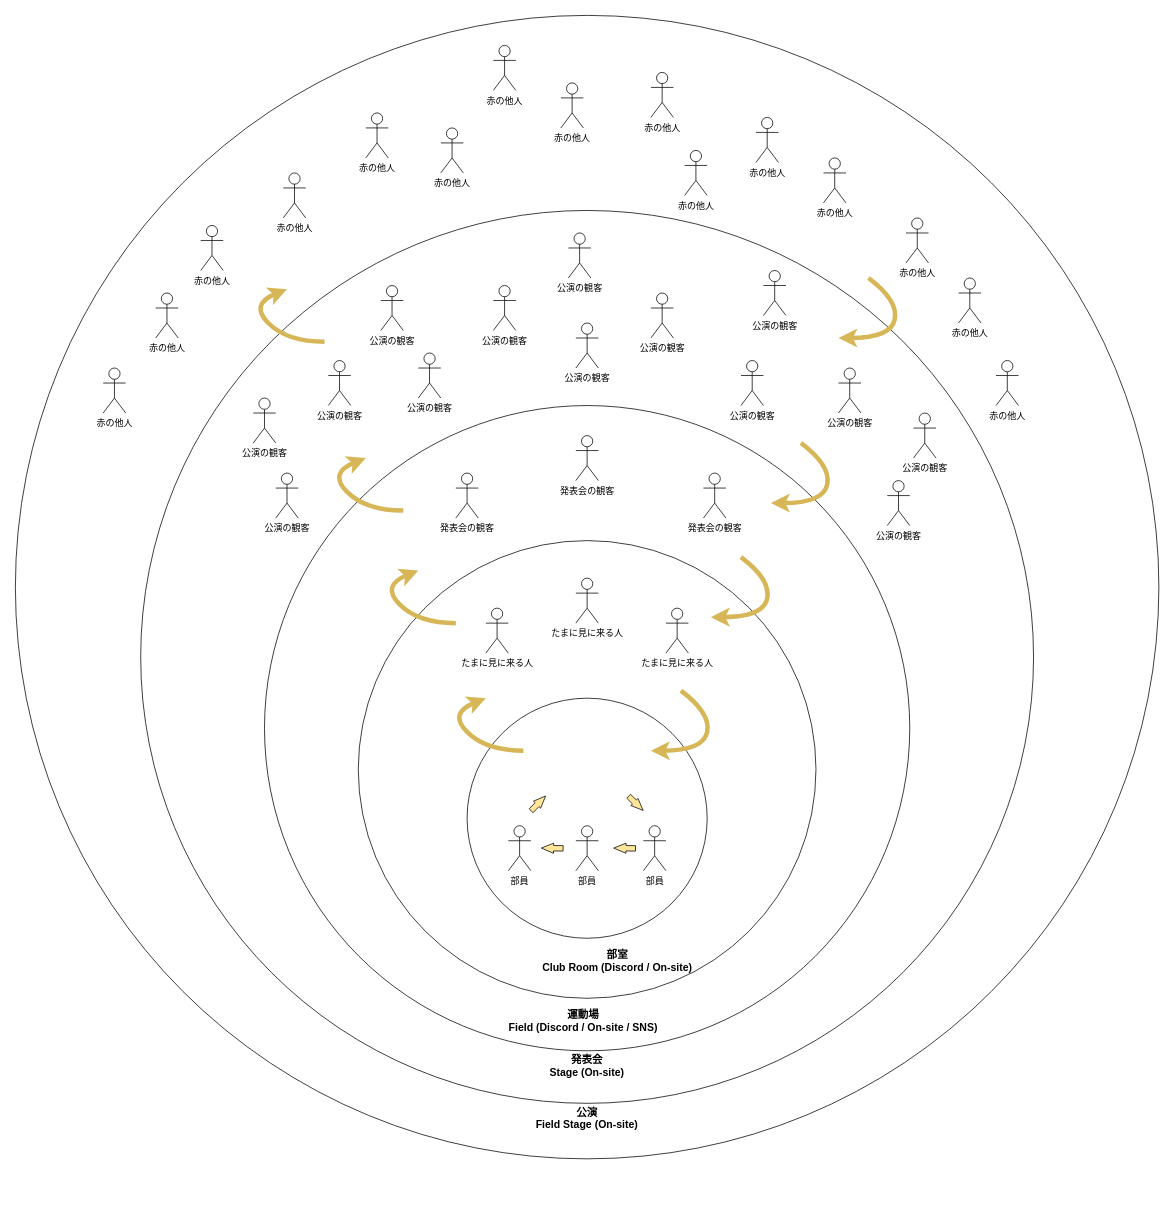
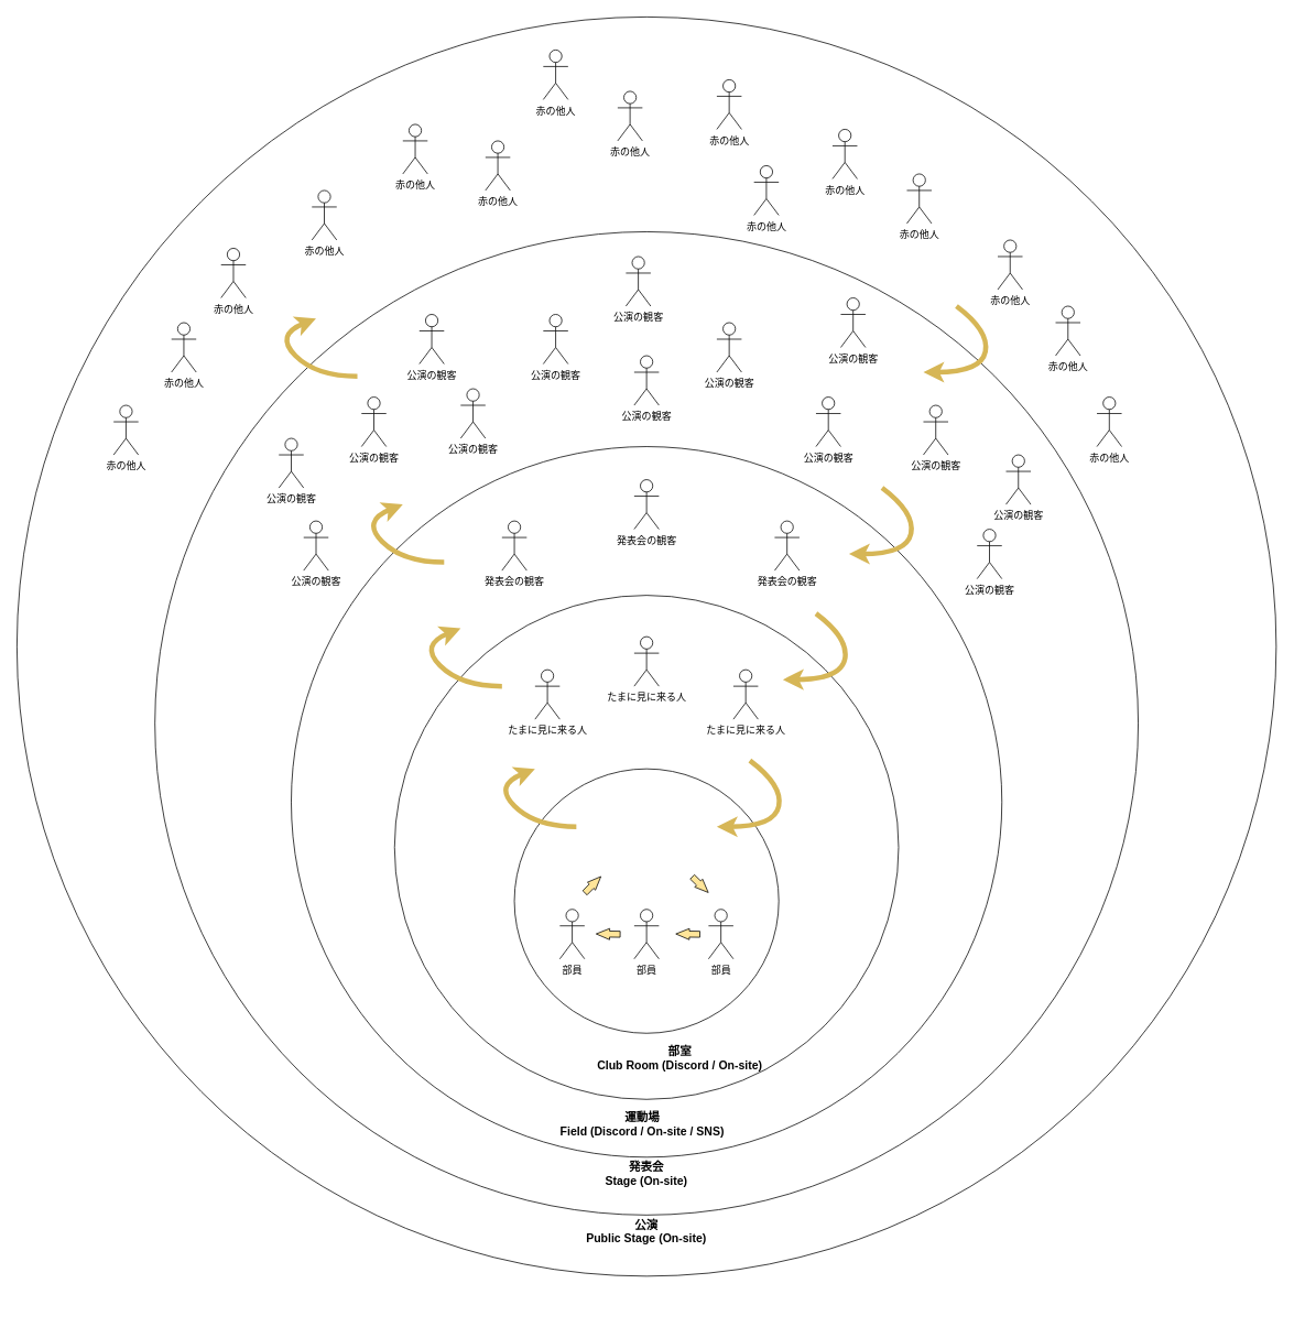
  <mxCell id="0" />
  <mxCell id="1" parent="0" />
  <mxCell id="2" value="" style="group;movable=1;resizable=1;rotatable=1;deletable=1;editable=1;locked=0;connectable=1;" connectable="0" vertex="1" parent="1"><mxGeometry x="20" y="20" width="1524" height="1564" as="geometry" /></mxCell>
  <mxCell id="3" value="" style="ellipse;whiteSpace=wrap;html=1;aspect=fixed;movable=1;resizable=1;rotatable=1;deletable=1;editable=1;locked=0;connectable=1;" vertex="1" parent="2"><mxGeometry width="1524" height="1524" as="geometry" /></mxCell>
  <mxCell id="4" value="" style="ellipse;whiteSpace=wrap;html=1;aspect=fixed;movable=1;resizable=1;rotatable=1;deletable=1;editable=1;locked=0;connectable=1;" vertex="1" parent="2"><mxGeometry x="167" y="260" width="1190" height="1190" as="geometry" /></mxCell>
  <mxCell id="5" value="" style="ellipse;whiteSpace=wrap;html=1;aspect=fixed;movable=1;resizable=1;rotatable=1;deletable=1;editable=1;locked=0;connectable=1;" vertex="1" parent="2"><mxGeometry x="332" y="520" width="860" height="860" as="geometry" /></mxCell>
  <mxCell id="6" value="" style="ellipse;whiteSpace=wrap;html=1;aspect=fixed;movable=1;resizable=1;rotatable=1;deletable=1;editable=1;locked=0;connectable=1;" vertex="1" parent="2"><mxGeometry x="457" y="700" width="610" height="610" as="geometry" /></mxCell>
  <mxCell id="7" value="" style="group;movable=1;resizable=1;rotatable=1;deletable=1;editable=1;locked=0;connectable=1;" connectable="0" vertex="1" parent="2"><mxGeometry x="602" y="910" width="320" height="372" as="geometry" /></mxCell>
  <mxCell id="8" value="" style="group;movable=1;resizable=1;rotatable=1;deletable=1;editable=1;locked=0;connectable=1;" connectable="0" vertex="1" parent="7"><mxGeometry width="320" height="320" as="geometry" /></mxCell>
  <mxCell id="9" value="" style="ellipse;whiteSpace=wrap;html=1;aspect=fixed;movable=1;resizable=1;rotatable=1;deletable=1;editable=1;locked=0;connectable=1;" vertex="1" parent="8"><mxGeometry width="320" height="320" as="geometry" /></mxCell>
  <mxCell id="10" value="部員" style="shape=umlActor;verticalLabelPosition=bottom;verticalAlign=top;html=1;outlineConnect=0;movable=1;resizable=1;rotatable=1;deletable=1;editable=1;locked=0;connectable=1;" vertex="1" parent="8"><mxGeometry x="55" y="170" width="30" height="60" as="geometry" /></mxCell>
  <mxCell id="11" value="部員" style="shape=umlActor;verticalLabelPosition=bottom;verticalAlign=top;html=1;outlineConnect=0;movable=1;resizable=1;rotatable=1;deletable=1;editable=1;locked=0;connectable=1;" vertex="1" parent="8"><mxGeometry x="145" y="170" width="30" height="60" as="geometry" /></mxCell>
  <mxCell id="12" value="部員" style="shape=umlActor;verticalLabelPosition=bottom;verticalAlign=top;html=1;outlineConnect=0;movable=1;resizable=1;rotatable=1;deletable=1;editable=1;locked=0;connectable=1;" vertex="1" parent="8"><mxGeometry x="235" y="170" width="30" height="60" as="geometry" /></mxCell>
  <mxCell id="13" value="" style="shape=flexArrow;endArrow=classic;html=1;rounded=0;fillColor=#FFE599;width=7.273;endSize=5.091;endWidth=5.197;movable=1;resizable=1;rotatable=1;deletable=1;editable=1;locked=0;connectable=1;" edge="1" parent="8"><mxGeometry width="50" height="50" relative="1" as="geometry"><mxPoint x="225" y="200.21" as="sourcePoint" /><mxPoint x="195" y="199.78" as="targetPoint" /></mxGeometry></mxCell>
  <mxCell id="14" value="" style="shape=flexArrow;endArrow=classic;html=1;rounded=0;fillColor=#FFE599;width=7.273;endSize=5.091;endWidth=5.197;movable=1;resizable=1;rotatable=1;deletable=1;editable=1;locked=0;connectable=1;" edge="1" parent="8"><mxGeometry width="50" height="50" relative="1" as="geometry"><mxPoint x="128.5" y="200.18" as="sourcePoint" /><mxPoint x="98.5" y="199.75" as="targetPoint" /></mxGeometry></mxCell>
  <mxCell id="15" value="" style="shape=flexArrow;endArrow=classic;html=1;rounded=0;fillColor=#FFE599;width=7.273;endSize=5.091;endWidth=5.197;movable=1;resizable=1;rotatable=1;deletable=1;editable=1;locked=0;connectable=1;" edge="1" parent="8"><mxGeometry width="50" height="50" relative="1" as="geometry"><mxPoint x="85" y="150.43" as="sourcePoint" /><mxPoint x="105" y="130" as="targetPoint" /></mxGeometry></mxCell>
  <mxCell id="16" value="" style="shape=flexArrow;endArrow=classic;html=1;rounded=0;fillColor=#FFE599;width=7.273;endSize=5.091;endWidth=5.197;movable=1;resizable=1;rotatable=1;deletable=1;editable=1;locked=0;connectable=1;" edge="1" parent="8"><mxGeometry width="50" height="50" relative="1" as="geometry"><mxPoint x="215" y="130.43" as="sourcePoint" /><mxPoint x="235" y="150" as="targetPoint" /></mxGeometry></mxCell>
  <mxCell id="17" value="&lt;span style=&quot;font-size: 14px;&quot;&gt;&lt;b&gt;部室&lt;br&gt;Club Room (Discord / On-site)&lt;/b&gt;&lt;/span&gt;" style="text;html=1;align=center;verticalAlign=middle;whiteSpace=wrap;rounded=0;movable=1;resizable=1;rotatable=1;deletable=1;editable=1;locked=0;connectable=1;" vertex="1" parent="7"><mxGeometry x="90.63" y="330" width="218.75" height="40" as="geometry" /></mxCell>
  <mxCell id="18" value="たまに見に来る人" style="shape=umlActor;verticalLabelPosition=bottom;verticalAlign=top;html=1;outlineConnect=0;movable=1;resizable=1;rotatable=1;deletable=1;editable=1;locked=0;connectable=1;" vertex="1" parent="2"><mxGeometry x="747" y="750" width="30" height="60" as="geometry" /></mxCell>
  <mxCell id="19" value="たまに見に来る人" style="shape=umlActor;verticalLabelPosition=bottom;verticalAlign=top;html=1;outlineConnect=0;movable=1;resizable=1;rotatable=1;deletable=1;editable=1;locked=0;connectable=1;" vertex="1" parent="2"><mxGeometry x="627" y="790" width="30" height="60" as="geometry" /></mxCell>
  <mxCell id="20" value="たまに見に来る人" style="shape=umlActor;verticalLabelPosition=bottom;verticalAlign=top;html=1;outlineConnect=0;movable=1;resizable=1;rotatable=1;deletable=1;editable=1;locked=0;connectable=1;" vertex="1" parent="2"><mxGeometry x="867" y="790" width="30" height="60" as="geometry" /></mxCell>
  <mxCell id="21" value="" style="curved=1;endArrow=classic;html=1;rounded=0;fillColor=#fff2cc;strokeColor=#d6b656;strokeWidth=6;movable=1;resizable=1;rotatable=1;deletable=1;editable=1;locked=0;connectable=1;" edge="1" parent="2"><mxGeometry width="50" height="50" relative="1" as="geometry"><mxPoint x="677" y="980" as="sourcePoint" /><mxPoint x="627" y="910" as="targetPoint" /><Array as="points"><mxPoint x="627" y="980" /><mxPoint x="577" y="930" /></Array></mxGeometry></mxCell>
  <mxCell id="22" value="" style="curved=1;endArrow=classic;html=1;rounded=0;strokeColor=#d6b656;strokeWidth=6;fillColor=#fff2cc;movable=1;resizable=1;rotatable=1;deletable=1;editable=1;locked=0;connectable=1;" edge="1" parent="2"><mxGeometry width="50" height="50" relative="1" as="geometry"><mxPoint x="887" y="900" as="sourcePoint" /><mxPoint x="847" y="980" as="targetPoint" /><Array as="points"><mxPoint x="927" y="930" /><mxPoint x="917" y="980" /></Array></mxGeometry></mxCell>
  <mxCell id="23" value="&lt;span style=&quot;font-size: 14px;&quot;&gt;&lt;b&gt;運動場&lt;/b&gt;&lt;/span&gt;&lt;br&gt;&lt;span style=&quot;font-size: 14px;&quot;&gt;&lt;b&gt;Field&lt;/b&gt;&lt;/span&gt;&lt;b style=&quot;font-size: 14px;&quot;&gt;&amp;nbsp;(Discord / On-site&lt;/b&gt;&lt;b style=&quot;font-size: 14px;&quot;&gt;&amp;nbsp;/ SNS&lt;/b&gt;&lt;b style=&quot;font-size: 14px;&quot;&gt;)&lt;/b&gt;" style="text;html=1;align=center;verticalAlign=middle;whiteSpace=wrap;rounded=0;movable=1;resizable=1;rotatable=1;deletable=1;editable=1;locked=0;connectable=1;" vertex="1" parent="2"><mxGeometry x="656.06" y="1320" width="201.87" height="40" as="geometry" /></mxCell>
  <mxCell id="24" value="発表会の観客" style="shape=umlActor;verticalLabelPosition=bottom;verticalAlign=top;html=1;outlineConnect=0;movable=1;resizable=1;rotatable=1;deletable=1;editable=1;locked=0;connectable=1;" vertex="1" parent="2"><mxGeometry x="587" y="610" width="30" height="60" as="geometry" /></mxCell>
  <mxCell id="25" value="発表会の観客" style="shape=umlActor;verticalLabelPosition=bottom;verticalAlign=top;html=1;outlineConnect=0;movable=1;resizable=1;rotatable=1;deletable=1;editable=1;locked=0;connectable=1;" vertex="1" parent="2"><mxGeometry x="747" y="560" width="30" height="60" as="geometry" /></mxCell>
  <mxCell id="26" value="発表会の観客" style="shape=umlActor;verticalLabelPosition=bottom;verticalAlign=top;html=1;outlineConnect=0;movable=1;resizable=1;rotatable=1;deletable=1;editable=1;locked=0;connectable=1;" vertex="1" parent="2"><mxGeometry x="917" y="610" width="30" height="60" as="geometry" /></mxCell>
  <mxCell id="27" value="" style="curved=1;endArrow=classic;html=1;rounded=0;fillColor=#fff2cc;strokeColor=#d6b656;strokeWidth=6;movable=1;resizable=1;rotatable=1;deletable=1;editable=1;locked=0;connectable=1;" edge="1" parent="2"><mxGeometry width="50" height="50" relative="1" as="geometry"><mxPoint x="587" y="810" as="sourcePoint" /><mxPoint x="537" y="740" as="targetPoint" /><Array as="points"><mxPoint x="537" y="810" /><mxPoint x="487" y="760" /></Array></mxGeometry></mxCell>
  <mxCell id="28" value="" style="curved=1;endArrow=classic;html=1;rounded=0;strokeColor=#d6b656;strokeWidth=6;fillColor=#fff2cc;movable=1;resizable=1;rotatable=1;deletable=1;editable=1;locked=0;connectable=1;" edge="1" parent="2"><mxGeometry width="50" height="50" relative="1" as="geometry"><mxPoint x="967" y="722" as="sourcePoint" /><mxPoint x="927" y="802" as="targetPoint" /><Array as="points"><mxPoint x="1007" y="752" /><mxPoint x="997" y="802" /></Array></mxGeometry></mxCell>
  <mxCell id="29" value="&lt;span style=&quot;font-size: 14px;&quot;&gt;&lt;b&gt;発表会&lt;/b&gt;&lt;/span&gt;&lt;br&gt;&lt;span style=&quot;font-size: 14px;&quot;&gt;&lt;b&gt;Stage&lt;/b&gt;&lt;/span&gt;&lt;b style=&quot;font-size: 14px;&quot;&gt;&amp;nbsp;(On-site&lt;/b&gt;&lt;b style=&quot;font-size: 14px;&quot;&gt;)&lt;/b&gt;" style="text;html=1;align=center;verticalAlign=middle;whiteSpace=wrap;rounded=0;movable=1;resizable=1;rotatable=1;deletable=1;editable=1;locked=0;connectable=1;" vertex="1" parent="2"><mxGeometry x="661.06" y="1380" width="201.87" height="40" as="geometry" /></mxCell>
  <mxCell id="30" value="公演の観客" style="shape=umlActor;verticalLabelPosition=bottom;verticalAlign=top;html=1;outlineConnect=0;movable=1;resizable=1;rotatable=1;deletable=1;editable=1;locked=0;connectable=1;" vertex="1" parent="2"><mxGeometry x="537" y="450" width="30" height="60" as="geometry" /></mxCell>
  <mxCell id="31" value="公演の観客" style="shape=umlActor;verticalLabelPosition=bottom;verticalAlign=top;html=1;outlineConnect=0;movable=1;resizable=1;rotatable=1;deletable=1;editable=1;locked=0;connectable=1;" vertex="1" parent="2"><mxGeometry x="637" y="360" width="30" height="60" as="geometry" /></mxCell>
  <mxCell id="32" value="公演の観客" style="shape=umlActor;verticalLabelPosition=bottom;verticalAlign=top;html=1;outlineConnect=0;movable=1;resizable=1;rotatable=1;deletable=1;editable=1;locked=0;connectable=1;" vertex="1" parent="2"><mxGeometry x="487" y="360" width="30" height="60" as="geometry" /></mxCell>
  <mxCell id="33" value="公演の観客" style="shape=umlActor;verticalLabelPosition=bottom;verticalAlign=top;html=1;outlineConnect=0;movable=1;resizable=1;rotatable=1;deletable=1;editable=1;locked=0;connectable=1;" vertex="1" parent="2"><mxGeometry x="997" y="340" width="30" height="60" as="geometry" /></mxCell>
  <mxCell id="34" value="公演の観客" style="shape=umlActor;verticalLabelPosition=bottom;verticalAlign=top;html=1;outlineConnect=0;movable=1;resizable=1;rotatable=1;deletable=1;editable=1;locked=0;connectable=1;" vertex="1" parent="2"><mxGeometry x="967" y="460" width="30" height="60" as="geometry" /></mxCell>
  <mxCell id="35" value="公演の観客" style="shape=umlActor;verticalLabelPosition=bottom;verticalAlign=top;html=1;outlineConnect=0;movable=1;resizable=1;rotatable=1;deletable=1;editable=1;locked=0;connectable=1;" vertex="1" parent="2"><mxGeometry x="747" y="410" width="30" height="60" as="geometry" /></mxCell>
  <mxCell id="36" value="公演の観客" style="shape=umlActor;verticalLabelPosition=bottom;verticalAlign=top;html=1;outlineConnect=0;movable=1;resizable=1;rotatable=1;deletable=1;editable=1;locked=0;connectable=1;" vertex="1" parent="2"><mxGeometry x="847" y="370" width="30" height="60" as="geometry" /></mxCell>
  <mxCell id="37" value="公演の観客" style="shape=umlActor;verticalLabelPosition=bottom;verticalAlign=top;html=1;outlineConnect=0;movable=1;resizable=1;rotatable=1;deletable=1;editable=1;locked=0;connectable=1;" vertex="1" parent="2"><mxGeometry x="417" y="460" width="30" height="60" as="geometry" /></mxCell>
  <mxCell id="38" value="公演の観客" style="shape=umlActor;verticalLabelPosition=bottom;verticalAlign=top;html=1;outlineConnect=0;movable=1;resizable=1;rotatable=1;deletable=1;editable=1;locked=0;connectable=1;" vertex="1" parent="2"><mxGeometry x="1097" y="470" width="30" height="60" as="geometry" /></mxCell>
  <mxCell id="39" value="公演の観客" style="shape=umlActor;verticalLabelPosition=bottom;verticalAlign=top;html=1;outlineConnect=0;movable=1;resizable=1;rotatable=1;deletable=1;editable=1;locked=0;connectable=1;" vertex="1" parent="2"><mxGeometry x="737" y="290" width="30" height="60" as="geometry" /></mxCell>
  <mxCell id="40" value="公演の観客" style="shape=umlActor;verticalLabelPosition=bottom;verticalAlign=top;html=1;outlineConnect=0;movable=1;resizable=1;rotatable=1;deletable=1;editable=1;locked=0;connectable=1;" vertex="1" parent="2"><mxGeometry x="1162" y="620" width="30" height="60" as="geometry" /></mxCell>
  <mxCell id="41" value="公演の観客" style="shape=umlActor;verticalLabelPosition=bottom;verticalAlign=top;html=1;outlineConnect=0;movable=1;resizable=1;rotatable=1;deletable=1;editable=1;locked=0;connectable=1;" vertex="1" parent="2"><mxGeometry x="317" y="510" width="30" height="60" as="geometry" /></mxCell>
  <mxCell id="42" value="公演の観客" style="shape=umlActor;verticalLabelPosition=bottom;verticalAlign=top;html=1;outlineConnect=0;movable=1;resizable=1;rotatable=1;deletable=1;editable=1;locked=0;connectable=1;" vertex="1" parent="2"><mxGeometry x="347" y="610" width="30" height="60" as="geometry" /></mxCell>
  <mxCell id="43" value="公演の観客" style="shape=umlActor;verticalLabelPosition=bottom;verticalAlign=top;html=1;outlineConnect=0;movable=1;resizable=1;rotatable=1;deletable=1;editable=1;locked=0;connectable=1;" vertex="1" parent="2"><mxGeometry x="1197" y="530" width="30" height="60" as="geometry" /></mxCell>
  <mxCell id="44" value="" style="curved=1;endArrow=classic;html=1;rounded=0;fillColor=#fff2cc;strokeColor=#d6b656;strokeWidth=6;movable=1;resizable=1;rotatable=1;deletable=1;editable=1;locked=0;connectable=1;" edge="1" parent="2"><mxGeometry width="50" height="50" relative="1" as="geometry"><mxPoint x="517" y="660" as="sourcePoint" /><mxPoint x="467" y="590" as="targetPoint" /><Array as="points"><mxPoint x="467" y="660" /><mxPoint x="417" y="610" /></Array></mxGeometry></mxCell>
  <mxCell id="45" value="" style="curved=1;endArrow=classic;html=1;rounded=0;strokeColor=#d6b656;strokeWidth=6;fillColor=#fff2cc;movable=1;resizable=1;rotatable=1;deletable=1;editable=1;locked=0;connectable=1;" edge="1" parent="2"><mxGeometry width="50" height="50" relative="1" as="geometry"><mxPoint x="1047" y="570" as="sourcePoint" /><mxPoint x="1007" y="650" as="targetPoint" /><Array as="points"><mxPoint x="1087" y="600" /><mxPoint x="1077" y="650" /></Array></mxGeometry></mxCell>
- <mxCell id="46" value="&lt;span style=&quot;font-size: 14px;&quot;&gt;&lt;b&gt;公演&lt;/b&gt;&lt;/span&gt;&lt;br&gt;&lt;span style=&quot;font-size: 14px;&quot;&gt;&lt;b&gt;Field Stage&lt;/b&gt;&lt;/span&gt;&lt;b style=&quot;font-size: 14px;&quot;&gt;&amp;nbsp;(On-site&lt;/b&gt;&lt;b style=&quot;font-size: 14px;&quot;&gt;)&lt;/b&gt;" style="text;html=1;align=center;verticalAlign=middle;whiteSpace=wrap;rounded=0;movable=1;resizable=1;rotatable=1;deletable=1;editable=1;locked=0;connectable=1;" vertex="1" parent="2"><mxGeometry x="661.06" y="1450" width="201.87" height="40" as="geometry" /></mxCell>
+ <mxCell id="46" value="&lt;span style=&quot;font-size: 14px;&quot;&gt;&lt;b&gt;公演&lt;/b&gt;&lt;/span&gt;&lt;br&gt;&lt;span style=&quot;font-size: 14px;&quot;&gt;&lt;b&gt;Public Stage&lt;/b&gt;&lt;/span&gt;&lt;b style=&quot;font-size: 14px;&quot;&gt;&amp;nbsp;(On-site&lt;/b&gt;&lt;b style=&quot;font-size: 14px;&quot;&gt;)&lt;/b&gt;" style="text;html=1;align=center;verticalAlign=middle;whiteSpace=wrap;rounded=0;movable=1;resizable=1;rotatable=1;deletable=1;editable=1;locked=0;connectable=1;" vertex="1" parent="2"><mxGeometry x="661.06" y="1450" width="201.87" height="40" as="geometry" /></mxCell>
  <mxCell id="47" value="赤の他人" style="shape=umlActor;verticalLabelPosition=bottom;verticalAlign=top;html=1;outlineConnect=0;movable=1;resizable=1;rotatable=1;deletable=1;editable=1;locked=0;connectable=1;" vertex="1" parent="2"><mxGeometry x="357" y="210" width="30" height="60" as="geometry" /></mxCell>
  <mxCell id="48" value="赤の他人" style="shape=umlActor;verticalLabelPosition=bottom;verticalAlign=top;html=1;outlineConnect=0;movable=1;resizable=1;rotatable=1;deletable=1;editable=1;locked=0;connectable=1;" vertex="1" parent="2"><mxGeometry x="467" y="130" width="30" height="60" as="geometry" /></mxCell>
  <mxCell id="49" value="赤の他人" style="shape=umlActor;verticalLabelPosition=bottom;verticalAlign=top;html=1;outlineConnect=0;movable=1;resizable=1;rotatable=1;deletable=1;editable=1;locked=0;connectable=1;" vertex="1" parent="2"><mxGeometry x="567" y="150" width="30" height="60" as="geometry" /></mxCell>
  <mxCell id="50" value="赤の他人" style="shape=umlActor;verticalLabelPosition=bottom;verticalAlign=top;html=1;outlineConnect=0;movable=1;resizable=1;rotatable=1;deletable=1;editable=1;locked=0;connectable=1;" vertex="1" parent="2"><mxGeometry x="727" y="90" width="30" height="60" as="geometry" /></mxCell>
  <mxCell id="51" value="赤の他人" style="shape=umlActor;verticalLabelPosition=bottom;verticalAlign=top;html=1;outlineConnect=0;movable=1;resizable=1;rotatable=1;deletable=1;editable=1;locked=0;connectable=1;" vertex="1" parent="2"><mxGeometry x="847" y="76" width="30" height="60" as="geometry" /></mxCell>
  <mxCell id="52" value="赤の他人" style="shape=umlActor;verticalLabelPosition=bottom;verticalAlign=top;html=1;outlineConnect=0;movable=1;resizable=1;rotatable=1;deletable=1;editable=1;locked=0;connectable=1;" vertex="1" parent="2"><mxGeometry x="987" y="136" width="30" height="60" as="geometry" /></mxCell>
  <mxCell id="53" value="赤の他人" style="shape=umlActor;verticalLabelPosition=bottom;verticalAlign=top;html=1;outlineConnect=0;movable=1;resizable=1;rotatable=1;deletable=1;editable=1;locked=0;connectable=1;" vertex="1" parent="2"><mxGeometry x="1077" y="190" width="30" height="60" as="geometry" /></mxCell>
  <mxCell id="54" value="赤の他人" style="shape=umlActor;verticalLabelPosition=bottom;verticalAlign=top;html=1;outlineConnect=0;movable=1;resizable=1;rotatable=1;deletable=1;editable=1;locked=0;connectable=1;" vertex="1" parent="2"><mxGeometry x="1187" y="270" width="30" height="60" as="geometry" /></mxCell>
  <mxCell id="55" value="赤の他人" style="shape=umlActor;verticalLabelPosition=bottom;verticalAlign=top;html=1;outlineConnect=0;movable=1;resizable=1;rotatable=1;deletable=1;editable=1;locked=0;connectable=1;" vertex="1" parent="2"><mxGeometry x="1257" y="350" width="30" height="60" as="geometry" /></mxCell>
  <mxCell id="56" value="赤の他人" style="shape=umlActor;verticalLabelPosition=bottom;verticalAlign=top;html=1;outlineConnect=0;movable=1;resizable=1;rotatable=1;deletable=1;editable=1;locked=0;connectable=1;" vertex="1" parent="2"><mxGeometry x="247" y="280" width="30" height="60" as="geometry" /></mxCell>
  <mxCell id="57" value="赤の他人" style="shape=umlActor;verticalLabelPosition=bottom;verticalAlign=top;html=1;outlineConnect=0;movable=1;resizable=1;rotatable=1;deletable=1;editable=1;locked=0;connectable=1;" vertex="1" parent="2"><mxGeometry x="187" y="370" width="30" height="60" as="geometry" /></mxCell>
  <mxCell id="58" value="赤の他人" style="shape=umlActor;verticalLabelPosition=bottom;verticalAlign=top;html=1;outlineConnect=0;movable=1;resizable=1;rotatable=1;deletable=1;editable=1;locked=0;connectable=1;" vertex="1" parent="2"><mxGeometry x="117" y="470" width="30" height="60" as="geometry" /></mxCell>
  <mxCell id="59" value="赤の他人" style="shape=umlActor;verticalLabelPosition=bottom;verticalAlign=top;html=1;outlineConnect=0;movable=1;resizable=1;rotatable=1;deletable=1;editable=1;locked=0;connectable=1;" vertex="1" parent="2"><mxGeometry x="1307" y="460" width="30" height="60" as="geometry" /></mxCell>
  <mxCell id="60" value="赤の他人" style="shape=umlActor;verticalLabelPosition=bottom;verticalAlign=top;html=1;outlineConnect=0;movable=1;resizable=1;rotatable=1;deletable=1;editable=1;locked=0;connectable=1;" vertex="1" parent="2"><mxGeometry x="892" y="180" width="30" height="60" as="geometry" /></mxCell>
  <mxCell id="61" value="赤の他人" style="shape=umlActor;verticalLabelPosition=bottom;verticalAlign=top;html=1;outlineConnect=0;movable=1;resizable=1;rotatable=1;deletable=1;editable=1;locked=0;connectable=1;" vertex="1" parent="2"><mxGeometry x="637" y="40" width="30" height="60" as="geometry" /></mxCell>
  <mxCell id="62" value="" style="curved=1;endArrow=classic;html=1;rounded=0;fillColor=#fff2cc;strokeColor=#d6b656;strokeWidth=6;movable=1;resizable=1;rotatable=1;deletable=1;editable=1;locked=0;connectable=1;" edge="1" parent="2"><mxGeometry width="50" height="50" relative="1" as="geometry"><mxPoint x="412" y="435" as="sourcePoint" /><mxPoint x="362" y="365" as="targetPoint" /><Array as="points"><mxPoint x="362" y="435" /><mxPoint x="312" y="385" /></Array></mxGeometry></mxCell>
  <mxCell id="63" value="" style="curved=1;endArrow=classic;html=1;rounded=0;strokeColor=#d6b656;strokeWidth=6;fillColor=#fff2cc;movable=1;resizable=1;rotatable=1;deletable=1;editable=1;locked=0;connectable=1;" edge="1" parent="2"><mxGeometry width="50" height="50" relative="1" as="geometry"><mxPoint x="1137" y="350" as="sourcePoint" /><mxPoint x="1097" y="430" as="targetPoint" /><Array as="points"><mxPoint x="1177" y="380" /><mxPoint x="1167" y="430" /></Array></mxGeometry></mxCell>
